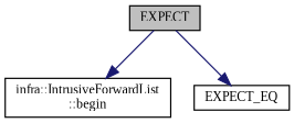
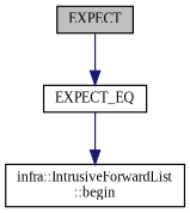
  digraph {
    fontname="Liberation Serif"
    rankdir=TB
    node [color=black fillcolor=white fontname="Liberation Serif" fontsize=10 shape=record style=filled]
    edge [color=midnightblue fontname="Liberation Serif" fontsize=10 labelfontname=Helvetica labelfontsize=10 style=solid]
    n1 [fillcolor=grey75 fontcolor=black height=0.2 label=EXPECT width=0.4]
    n2 [height=0.2 label="infra::IntrusiveForwardList\l::begin" width=0.4]
    n3 [height=0.2 label=EXPECT_EQ width=0.4]
-   n1 -> n2
+   n3 -> n2
    n1 -> n3
  }
